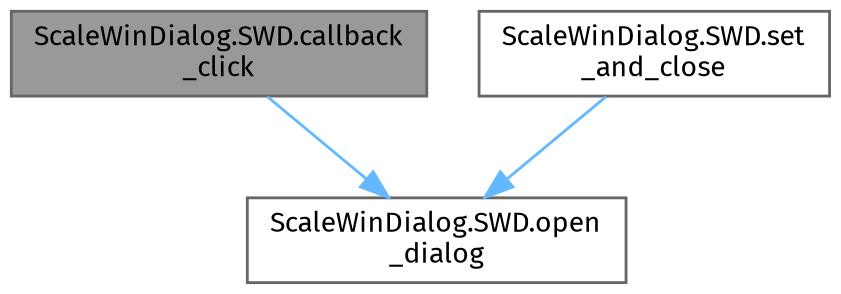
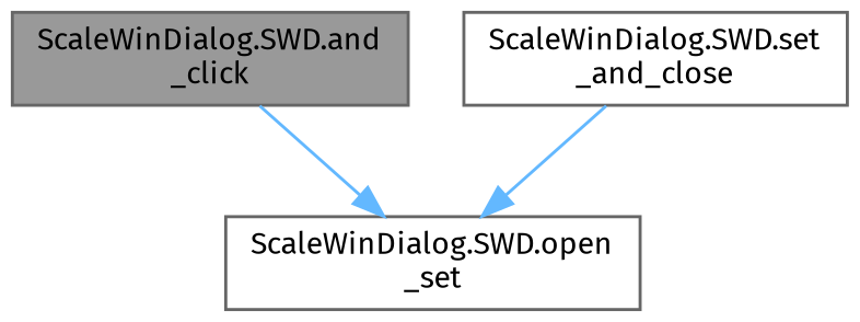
  digraph {
    fontname="Fira Sans"
    rankdir=TB
    node [color=grey40 fillcolor=white fontname="Fira Sans" fontsize=10 shape=box style=filled]
    edge [color=steelblue1 fontname="Fira Sans" fontsize=10 labelfontname=Helvetica labelfontsize=10 style=solid]
-   n1 [color=gray40 fillcolor=grey60 fontcolor=black height=0.2 label="ScaleWinDialog.SWD.callback\l_click" width=0.4]
-   n2 [height=0.2 label="ScaleWinDialog.SWD.open\l_dialog" width=0.4]
+   n1 [color=gray40 fillcolor=grey60 fontcolor=black height=0.2 label="ScaleWinDialog.SWD.and\l_click" width=0.4]
+   n2 [height=0.2 label="ScaleWinDialog.SWD.open\l_set" width=0.4]
    n3 [height=0.2 label="ScaleWinDialog.SWD.set\l_and_close" width=0.4]
    n1 -> n2
    n3 -> n2
  }
